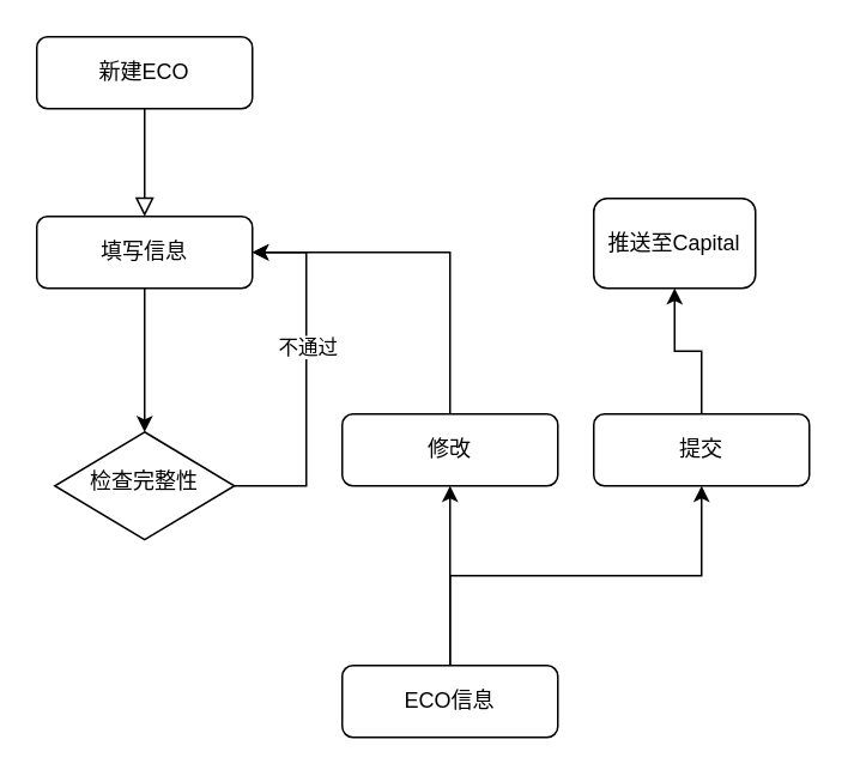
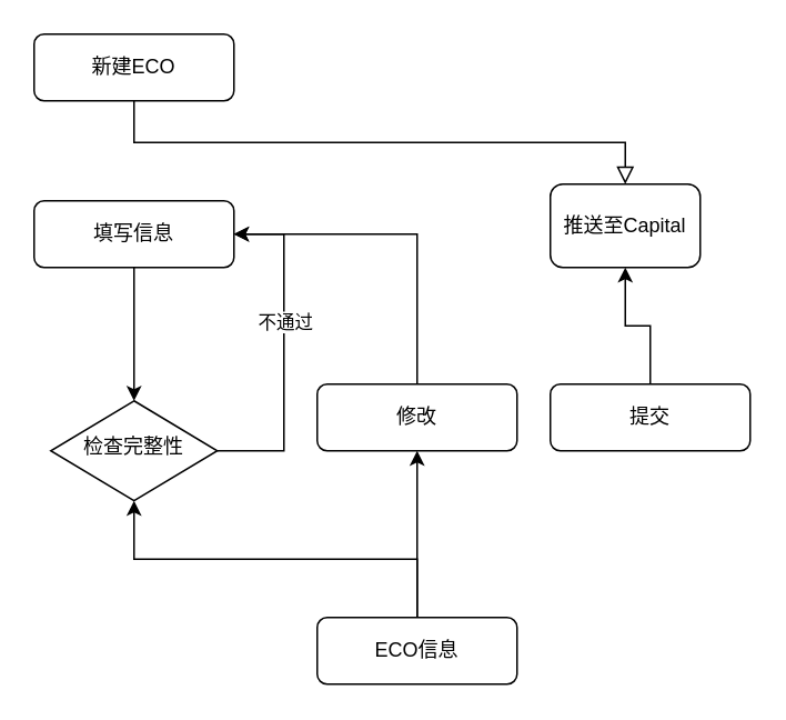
  <mxCell id="0" />
  <mxCell id="1" parent="0" />
- <mxCell id="2" value="" style="rounded=0;html=1;jettySize=auto;orthogonalLoop=1;fontSize=11;endArrow=block;endFill=0;endSize=8;strokeWidth=1;shadow=0;labelBackgroundColor=none;edgeStyle=orthogonalEdgeStyle;exitX=0.5;exitY=1;exitDx=0;exitDy=0;entryX=0.5;entryY=0;entryDx=0;entryDy=0;" edge="1" parent="1" source="14" target="15"><mxGeometry y="20" relative="1" as="geometry"><mxPoint as="offset" /><mxPoint x="80" y="70" as="sourcePoint" /><mxPoint x="80" y="120" as="targetPoint" /></mxGeometry></mxCell>
+ <mxCell id="2" value="" style="rounded=0;html=1;jettySize=auto;orthogonalLoop=1;fontSize=11;endArrow=block;endFill=0;endSize=8;strokeWidth=1;shadow=0;labelBackgroundColor=none;edgeStyle=orthogonalEdgeStyle;exitX=0.5;exitY=1;exitDx=0;exitDy=0;" edge="1" parent="1" source="14" target="17"><mxGeometry y="20" relative="1" as="geometry"><mxPoint as="offset" /><mxPoint x="80" y="70" as="sourcePoint" /><mxPoint x="80" y="120" as="targetPoint" /></mxGeometry></mxCell>
  <mxCell id="3" style="edgeStyle=orthogonalEdgeStyle;rounded=0;orthogonalLoop=1;jettySize=auto;html=1;entryX=0.5;entryY=0;entryDx=0;entryDy=0;exitX=0.5;exitY=1;exitDx=0;exitDy=0;" edge="1" parent="1" source="15" target="8"><mxGeometry relative="1" as="geometry"><mxPoint x="80" y="180" as="sourcePoint" /></mxGeometry></mxCell>
  <mxCell id="4" value="" style="edgeStyle=orthogonalEdgeStyle;rounded=0;orthogonalLoop=1;jettySize=auto;html=1;" edge="1" parent="1" source="5" target="17"><mxGeometry relative="1" as="geometry" /></mxCell>
  <mxCell id="5" value="提交" style="rounded=1;whiteSpace=wrap;html=1;fontSize=12;glass=0;strokeWidth=1;shadow=0;" vertex="1" parent="1"><mxGeometry x="330" y="230" width="120" height="40" as="geometry" /></mxCell>
  <mxCell id="6" style="edgeStyle=orthogonalEdgeStyle;rounded=0;orthogonalLoop=1;jettySize=auto;html=1;entryX=1;entryY=0.5;entryDx=0;entryDy=0;exitX=1;exitY=0.5;exitDx=0;exitDy=0;" edge="1" parent="1" source="8" target="15"><mxGeometry relative="1" as="geometry"><mxPoint x="130" y="150" as="targetPoint" /><Array as="points"><mxPoint x="170" y="270" /><mxPoint x="170" y="140" /></Array></mxGeometry></mxCell>
  <mxCell id="7" value="不通过" style="edgeLabel;html=1;align=center;verticalAlign=middle;resizable=0;points=[];" vertex="1" connectable="0" parent="6"><mxGeometry relative="1" as="geometry"><mxPoint y="-18" as="offset" /></mxGeometry></mxCell>
  <mxCell id="8" value="检查完整性" style="rhombus;whiteSpace=wrap;html=1;shadow=0;fontFamily=Helvetica;fontSize=12;align=center;strokeWidth=1;spacing=6;spacingTop=-4;" vertex="1" parent="1"><mxGeometry x="30" y="240" width="100" height="60" as="geometry" /></mxCell>
  <mxCell id="9" style="edgeStyle=orthogonalEdgeStyle;rounded=0;orthogonalLoop=1;jettySize=auto;html=1;entryX=1;entryY=0.5;entryDx=0;entryDy=0;exitX=0.5;exitY=0;exitDx=0;exitDy=0;" edge="1" parent="1" source="16" target="15"><mxGeometry relative="1" as="geometry"><mxPoint x="240" y="210" as="sourcePoint" /><mxPoint x="130" y="150" as="targetPoint" /><Array as="points" /></mxGeometry></mxCell>
  <mxCell id="10" style="edgeStyle=orthogonalEdgeStyle;rounded=0;orthogonalLoop=1;jettySize=auto;html=1;entryX=0.5;entryY=1;entryDx=0;entryDy=0;" edge="1" parent="1" source="12" target="16"><mxGeometry relative="1" as="geometry"><mxPoint x="240" y="270" as="targetPoint" /><Array as="points" /></mxGeometry></mxCell>
- <mxCell id="11" style="edgeStyle=orthogonalEdgeStyle;rounded=0;orthogonalLoop=1;jettySize=auto;html=1;exitX=0.5;exitY=0;exitDx=0;exitDy=0;" edge="1" parent="1" source="12" target="5"><mxGeometry relative="1" as="geometry" /></mxCell>
+ <mxCell id="11" style="edgeStyle=orthogonalEdgeStyle;rounded=0;orthogonalLoop=1;jettySize=auto;html=1;exitX=0.5;exitY=0;exitDx=0;exitDy=0;" edge="1" parent="1" source="12" target="8"><mxGeometry relative="1" as="geometry" /></mxCell>
  <mxCell id="12" value="ECO信息" style="rounded=1;whiteSpace=wrap;html=1;fontSize=12;glass=0;strokeWidth=1;shadow=0;" vertex="1" parent="1"><mxGeometry x="190" y="370" width="120" height="40" as="geometry" /></mxCell>
  <mxCell id="13" style="edgeStyle=orthogonalEdgeStyle;rounded=0;orthogonalLoop=1;jettySize=auto;html=1;exitX=0.5;exitY=1;exitDx=0;exitDy=0;" edge="1" parent="1"><mxGeometry relative="1" as="geometry"><mxPoint x="80" y="180" as="sourcePoint" /><mxPoint x="80" y="180" as="targetPoint" /></mxGeometry></mxCell>
  <mxCell id="14" value="新建ECO" style="rounded=1;whiteSpace=wrap;html=1;fontSize=12;glass=0;strokeWidth=1;shadow=0;" vertex="1" parent="1"><mxGeometry x="20" y="20" width="120" height="40" as="geometry" /></mxCell>
  <mxCell id="15" value="填写信息" style="rounded=1;whiteSpace=wrap;html=1;fontSize=12;glass=0;strokeWidth=1;shadow=0;" vertex="1" parent="1"><mxGeometry x="20" y="120" width="120" height="40" as="geometry" /></mxCell>
  <mxCell id="16" value="修改" style="rounded=1;whiteSpace=wrap;html=1;fontSize=12;glass=0;strokeWidth=1;shadow=0;" vertex="1" parent="1"><mxGeometry x="190" y="230" width="120" height="40" as="geometry" /></mxCell>
  <mxCell id="17" value="推送至Capital" style="whiteSpace=wrap;html=1;rounded=1;glass=0;strokeWidth=1;shadow=0;" vertex="1" parent="1"><mxGeometry x="330" y="110" width="90" height="50" as="geometry" /></mxCell>
